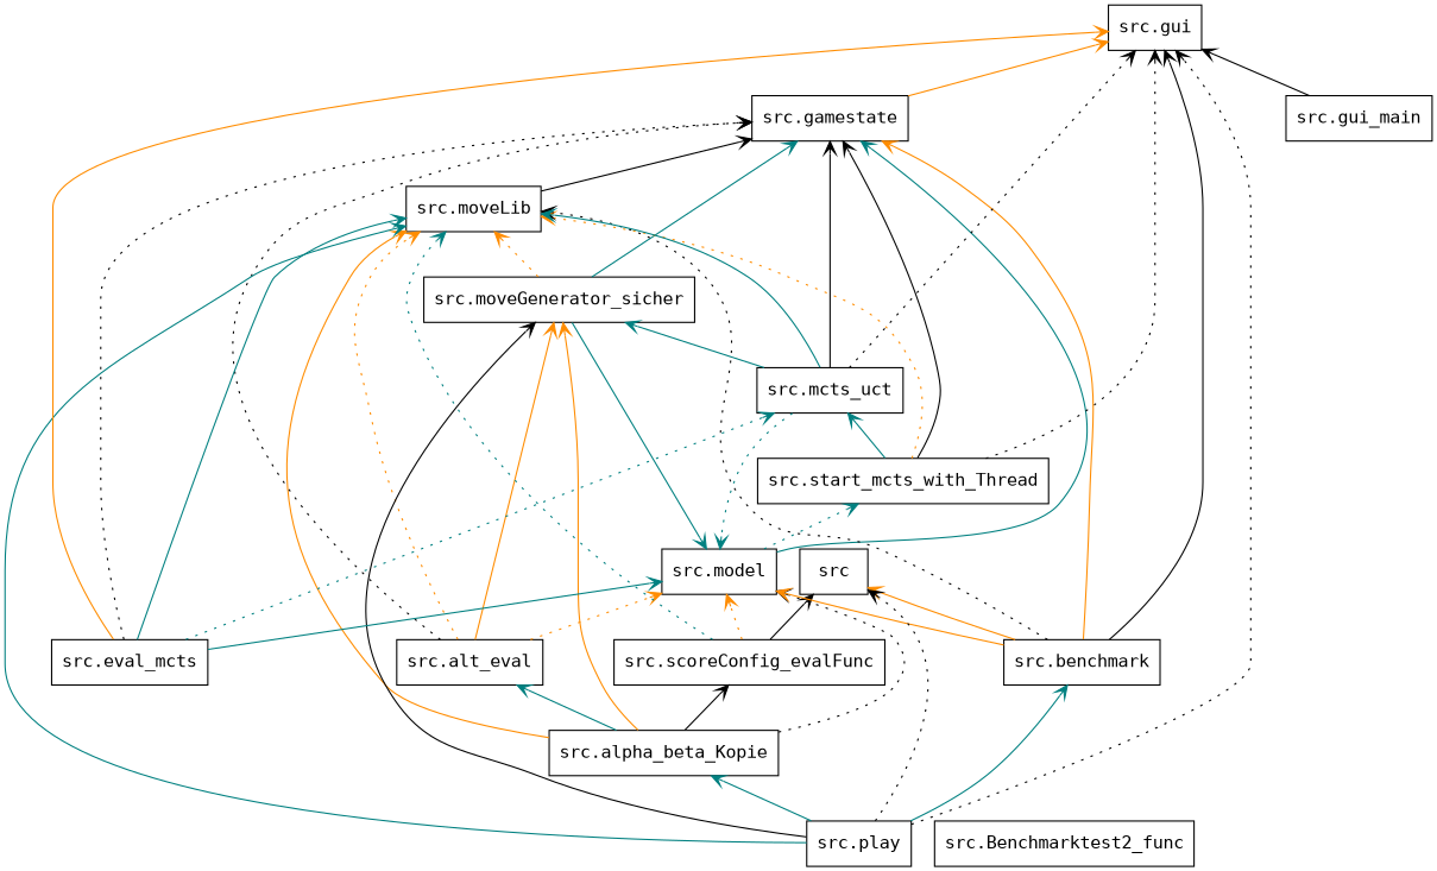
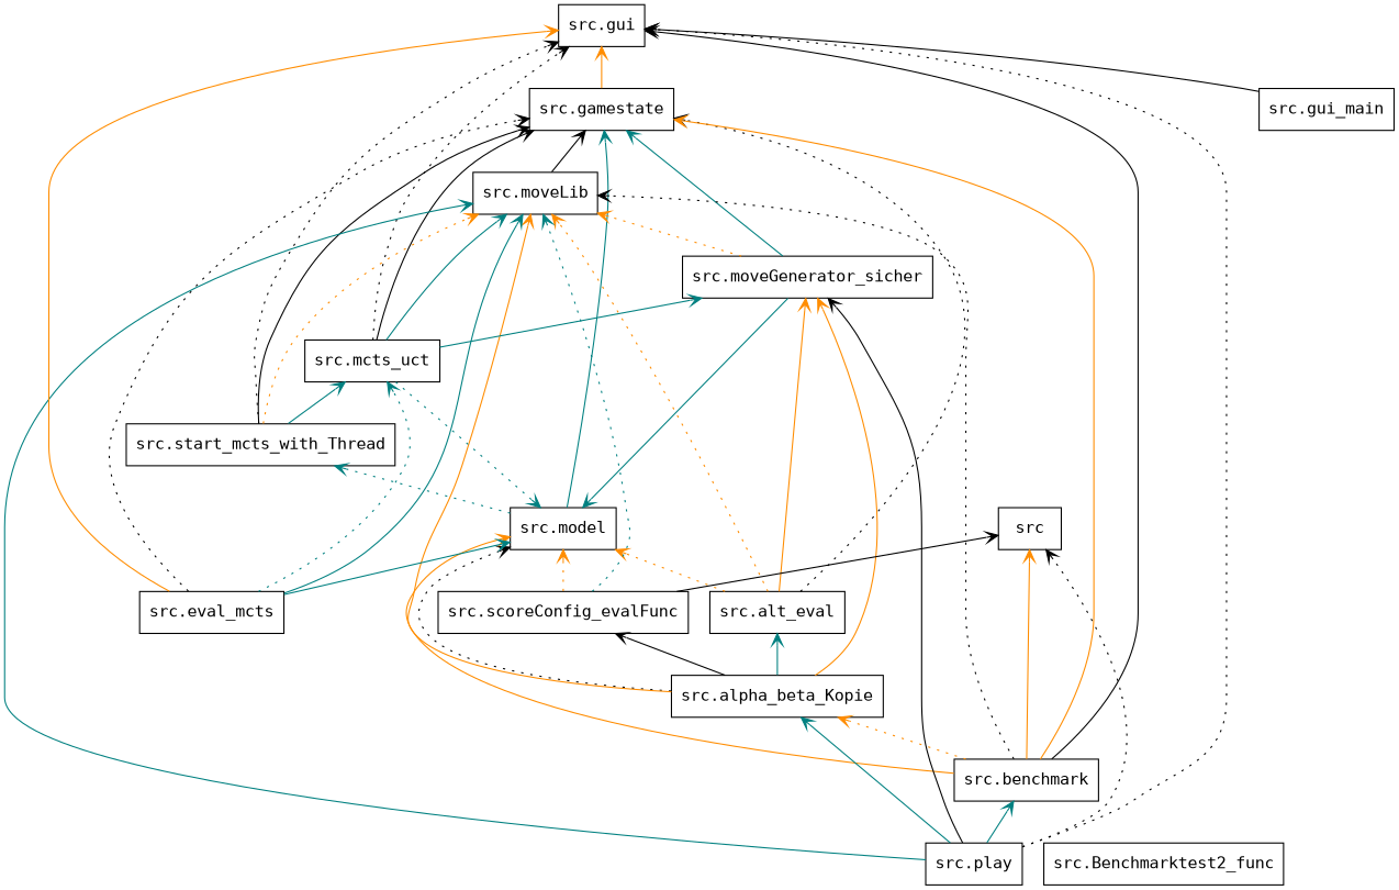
  digraph {
    fontname="DejaVu Sans Mono"
    rankdir=BT
    node [color=black fontname="DejaVu Sans Mono" shape=box style=solid]
    edge [arrowhead=open arrowtail=none color=teal fontname="DejaVu Sans Mono" style=solid]
    n1 [label=src]
    n2 [label="src.Benchmarktest2_func"]
    n3 [label="src.alpha_beta_Kopie"]
    n4 [label="src.alt_eval"]
    n5 [label="src.model"]
    n6 [label="src.moveGenerator_sicher"]
    n7 [label="src.moveLib"]
    n8 [label="src.scoreConfig_evalFunc"]
    n9 [label="src.gamestate"]
    n10 [label="src.start_mcts_with_Thread"]
    n11 [label="src.gui"]
    n12 [label="src.benchmark"]
    n13 [label="src.gui_main"]
    n14 [label="src.mcts_uct"]
    n15 [label="src.play"]
    n16 [label="src.eval_mcts"]
    n3 -> n4
    n3 -> n5 [color=black style=dotted]
    n3 -> n6 [color=darkorange]
    n3 -> n7 [color=darkorange]
    n3 -> n8 [color=black]
    n4 -> n5 [color=darkorange style=dotted]
    n4 -> n6 [color=darkorange]
    n4 -> n7 [color=darkorange style=dotted]
    n4 -> n9 [color=black style=dotted]
    n5 -> n9
    n5 -> n10 [style=dotted]
    n6 -> n5
    n6 -> n7 [color=darkorange style=dotted]
    n6 -> n9
    n7 -> n9 [color=black]
    n8 -> n1 [color=black]
    n8 -> n5 [color=darkorange style=dotted]
    n8 -> n7 [style=dotted]
    n9 -> n11 [color=darkorange]
    n10 -> n7 [color=darkorange style=dotted]
    n10 -> n9 [color=black]
    n10 -> n11 [color=black style=dotted]
    n10 -> n14
    n12 -> n1 [color=darkorange]
+   n12 -> n3 [color=darkorange style=dotted]
    n12 -> n5 [color=darkorange]
    n12 -> n7 [color=black style=dotted]
    n12 -> n9 [color=darkorange]
    n12 -> n11 [color=black]
    n13 -> n11 [color=black]
    n14 -> n5 [style=dotted]
    n14 -> n6
    n14 -> n7
    n14 -> n9 [color=black]
    n14 -> n11 [color=black style=dotted]
    n15 -> n1 [color=black style=dotted]
    n15 -> n3
    n15 -> n6 [color=black]
    n15 -> n7
    n15 -> n11 [color=black style=dotted]
    n15 -> n12
    n16 -> n5
    n16 -> n7
    n16 -> n9 [color=black style=dotted]
    n16 -> n11 [color=darkorange]
    n16 -> n14 [style=dotted]
  }
